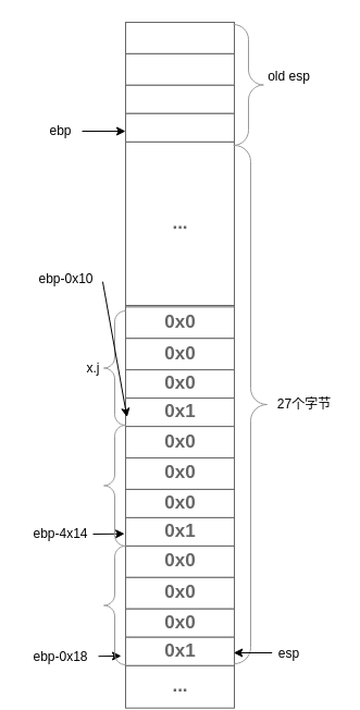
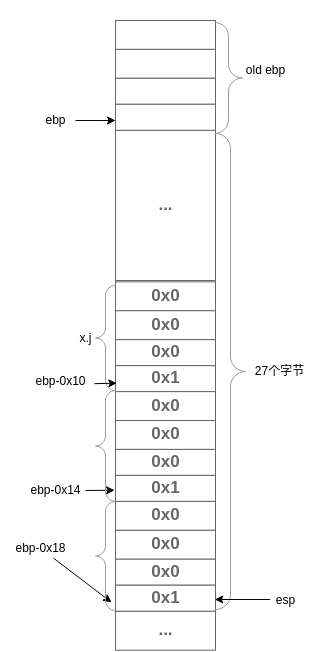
  <mxCell id="0" />
  <mxCell id="1" parent="0" />
  <mxCell id="2" value="" style="strokeWidth=1;shadow=0;dashed=0;align=center;html=1;shape=mxgraph.mockup.containers.rrect;rSize=0;strokeColor=#666666;" parent="1" vertex="1"><mxGeometry x="115" y="20" width="100" height="600" as="geometry" /></mxCell>
  <mxCell id="3" value="..." style="strokeColor=inherit;fillColor=inherit;gradientColor=inherit;strokeWidth=1;shadow=0;dashed=0;align=center;html=1;shape=mxgraph.mockup.containers.rrect;rSize=0;fontSize=17;fontColor=#666666;fontStyle=1;resizeWidth=1;" parent="2" vertex="1"><mxGeometry y="1" width="100" height="39" relative="1" as="geometry"><mxPoint y="-9.3" as="offset" /></mxGeometry></mxCell>
  <mxCell id="4" value="..." style="strokeColor=inherit;fillColor=inherit;gradientColor=inherit;strokeWidth=1;shadow=0;dashed=0;align=center;html=1;shape=mxgraph.mockup.containers.rrect;rSize=0;fontSize=17;fontColor=#666666;fontStyle=1;resizeWidth=1;" parent="2" vertex="1"><mxGeometry y="109.78" width="100" height="150.22" as="geometry" /></mxCell>
  <mxCell id="5" value="" style="strokeColor=inherit;fillColor=inherit;gradientColor=inherit;strokeWidth=1;shadow=0;dashed=0;align=center;html=1;shape=mxgraph.mockup.containers.rrect;rSize=0;fontSize=17;fontColor=#666666;fontStyle=1;resizeWidth=1;" parent="2" vertex="1"><mxGeometry width="100" height="28.889" as="geometry" /></mxCell>
  <mxCell id="6" value="" style="strokeColor=inherit;fillColor=inherit;gradientColor=inherit;strokeWidth=1;shadow=0;dashed=0;align=center;html=1;shape=mxgraph.mockup.containers.rrect;rSize=0;fontSize=17;fontColor=#666666;fontStyle=1;resizeWidth=1;" parent="2" vertex="1"><mxGeometry y="28.889" width="100" height="28.889" as="geometry" /></mxCell>
  <mxCell id="7" value="" style="strokeColor=inherit;fillColor=inherit;gradientColor=inherit;strokeWidth=1;shadow=0;dashed=0;align=center;html=1;shape=mxgraph.mockup.containers.rrect;rSize=0;fontSize=17;fontColor=#666666;fontStyle=1;resizeWidth=1;" parent="2" vertex="1"><mxGeometry x="-2.274e-13" y="57.78" width="100" height="26" as="geometry" /></mxCell>
  <mxCell id="8" value="" style="strokeColor=inherit;fillColor=inherit;gradientColor=inherit;strokeWidth=1;shadow=0;dashed=0;align=center;html=1;shape=mxgraph.mockup.containers.rrect;rSize=0;fontSize=17;fontColor=#666666;fontStyle=1;resizeWidth=1;" parent="2" vertex="1"><mxGeometry x="-2.274e-13" y="83.78" width="100" height="26" as="geometry" /></mxCell>
  <mxCell id="9" value="0x0" style="strokeColor=inherit;fillColor=inherit;gradientColor=inherit;strokeWidth=1;shadow=0;dashed=0;align=center;html=1;shape=mxgraph.mockup.containers.rrect;rSize=0;fontSize=17;fontColor=#666666;fontStyle=1;resizeWidth=1;" parent="2" vertex="1"><mxGeometry y="261.36" width="100" height="28.889" as="geometry" /></mxCell>
  <mxCell id="10" value="0x0" style="strokeColor=inherit;fillColor=inherit;gradientColor=inherit;strokeWidth=1;shadow=0;dashed=0;align=center;html=1;shape=mxgraph.mockup.containers.rrect;rSize=0;fontSize=17;fontColor=#666666;fontStyle=1;resizeWidth=1;" parent="2" vertex="1"><mxGeometry y="290.249" width="100" height="28.889" as="geometry" /></mxCell>
  <mxCell id="11" value="0x0" style="strokeColor=inherit;fillColor=inherit;gradientColor=inherit;strokeWidth=1;shadow=0;dashed=0;align=center;html=1;shape=mxgraph.mockup.containers.rrect;rSize=0;fontSize=17;fontColor=#666666;fontStyle=1;resizeWidth=1;" parent="2" vertex="1"><mxGeometry x="-2.274e-13" y="319.14" width="100" height="26" as="geometry" /></mxCell>
  <mxCell id="12" value="0x1" style="strokeColor=inherit;fillColor=inherit;gradientColor=inherit;strokeWidth=1;shadow=0;dashed=0;align=center;html=1;shape=mxgraph.mockup.containers.rrect;rSize=0;fontSize=17;fontColor=#666666;fontStyle=1;resizeWidth=1;" parent="2" vertex="1"><mxGeometry x="-2.274e-13" y="345.14" width="100" height="26" as="geometry" /></mxCell>
  <mxCell id="13" value="0x0" style="strokeColor=inherit;fillColor=inherit;gradientColor=inherit;strokeWidth=1;shadow=0;dashed=0;align=center;html=1;shape=mxgraph.mockup.containers.rrect;rSize=0;fontSize=17;fontColor=#666666;fontStyle=1;resizeWidth=1;" parent="2" vertex="1"><mxGeometry y="371.14" width="100" height="28.889" as="geometry" /></mxCell>
  <mxCell id="14" value="0x0" style="strokeColor=inherit;fillColor=inherit;gradientColor=inherit;strokeWidth=1;shadow=0;dashed=0;align=center;html=1;shape=mxgraph.mockup.containers.rrect;rSize=0;fontSize=17;fontColor=#666666;fontStyle=1;resizeWidth=1;" parent="2" vertex="1"><mxGeometry y="400.029" width="100" height="28.889" as="geometry" /></mxCell>
  <mxCell id="15" value="0x0" style="strokeColor=inherit;fillColor=inherit;gradientColor=inherit;strokeWidth=1;shadow=0;dashed=0;align=center;html=1;shape=mxgraph.mockup.containers.rrect;rSize=0;fontSize=17;fontColor=#666666;fontStyle=1;resizeWidth=1;" parent="2" vertex="1"><mxGeometry x="-2.274e-13" y="428.92" width="100" height="26" as="geometry" /></mxCell>
  <mxCell id="16" value="0x1" style="strokeColor=inherit;fillColor=inherit;gradientColor=inherit;strokeWidth=1;shadow=0;dashed=0;align=center;html=1;shape=mxgraph.mockup.containers.rrect;rSize=0;fontSize=17;fontColor=#666666;fontStyle=1;resizeWidth=1;" parent="2" vertex="1"><mxGeometry x="-2.274e-13" y="454.92" width="100" height="26" as="geometry" /></mxCell>
  <mxCell id="17" value="0x0" style="strokeColor=inherit;fillColor=inherit;gradientColor=inherit;strokeWidth=1;shadow=0;dashed=0;align=center;html=1;shape=mxgraph.mockup.containers.rrect;rSize=0;fontSize=17;fontColor=#666666;fontStyle=1;resizeWidth=1;" parent="2" vertex="1"><mxGeometry y="480.92" width="100" height="28.889" as="geometry" /></mxCell>
  <mxCell id="18" value="0x0" style="strokeColor=inherit;fillColor=inherit;gradientColor=inherit;strokeWidth=1;shadow=0;dashed=0;align=center;html=1;shape=mxgraph.mockup.containers.rrect;rSize=0;fontSize=17;fontColor=#666666;fontStyle=1;resizeWidth=1;" parent="2" vertex="1"><mxGeometry y="509.809" width="100" height="28.889" as="geometry" /></mxCell>
  <mxCell id="19" value="0x0" style="strokeColor=inherit;fillColor=inherit;gradientColor=inherit;strokeWidth=1;shadow=0;dashed=0;align=center;html=1;shape=mxgraph.mockup.containers.rrect;rSize=0;fontSize=17;fontColor=#666666;fontStyle=1;resizeWidth=1;" parent="2" vertex="1"><mxGeometry x="-2.274e-13" y="538.7" width="100" height="26" as="geometry" /></mxCell>
  <mxCell id="20" value="0x1" style="strokeColor=inherit;fillColor=inherit;gradientColor=inherit;strokeWidth=1;shadow=0;dashed=0;align=center;html=1;shape=mxgraph.mockup.containers.rrect;rSize=0;fontSize=17;fontColor=#666666;fontStyle=1;resizeWidth=1;" parent="2" vertex="1"><mxGeometry x="-2.274e-13" y="564.7" width="100" height="26" as="geometry" /></mxCell>
  <mxCell id="21" value="" style="labelPosition=right;align=left;strokeWidth=1;shape=mxgraph.mockup.markup.curlyBrace;html=1;shadow=0;dashed=0;strokeColor=#999999;direction=north;fillColor=#000000;rotation=-180;" parent="1" vertex="1"><mxGeometry x="213" y="22" width="30" height="111" as="geometry" /></mxCell>
- <mxCell id="22" value="old esp" style="text;html=1;align=center;verticalAlign=middle;resizable=0;points=[];autosize=1;" parent="1" vertex="1"><mxGeometry x="240" y="60" width="50" height="20" as="geometry" /></mxCell>
+ <mxCell id="22" value="old ebp" style="text;html=1;align=center;verticalAlign=middle;resizable=0;points=[];autosize=1;" parent="1" vertex="1"><mxGeometry x="240" y="60" width="50" height="20" as="geometry" /></mxCell>
  <mxCell id="23" value="" style="labelPosition=right;align=left;strokeWidth=1;shape=mxgraph.mockup.markup.curlyBrace;html=1;shadow=0;dashed=0;strokeColor=#999999;direction=north;fillColor=#000000;rotation=-180;" parent="1" vertex="1"><mxGeometry x="215" y="133" width="30" height="476" as="geometry" /></mxCell>
  <mxCell id="24" value="" style="endArrow=classic;html=1;" parent="1" edge="1"><mxGeometry width="50" height="50" relative="1" as="geometry"><mxPoint x="75" y="120" as="sourcePoint" /><mxPoint x="115" y="120.046" as="targetPoint" /></mxGeometry></mxCell>
  <mxCell id="25" value="ebp" style="text;html=1;align=center;verticalAlign=middle;resizable=0;points=[];autosize=1;" parent="1" vertex="1"><mxGeometry x="35" y="110" width="40" height="20" as="geometry" /></mxCell>
- <mxCell id="26" value="ebp-0x10" style="text;html=1;align=center;verticalAlign=middle;resizable=0;points=[];autosize=1;" parent="1" vertex="1"><mxGeometry x="25" y="246.14" width="70" height="20" as="geometry" /></mxCell>
+ <mxCell id="26" value="ebp-0x10" style="text;html=1;align=center;verticalAlign=middle;resizable=0;points=[];autosize=1;" parent="1" vertex="1"><mxGeometry x="25" y="371.14" width="70" height="20" as="geometry" /></mxCell>
  <mxCell id="27" value="" style="labelPosition=right;align=left;strokeWidth=1;shape=mxgraph.mockup.markup.curlyBrace;html=1;shadow=0;dashed=0;strokeColor=#999999;direction=north;fillColor=#000000;" parent="1" vertex="1"><mxGeometry x="95" y="285" width="20" height="105" as="geometry" /></mxCell>
  <mxCell id="28" value="x.j" style="text;html=1;align=center;verticalAlign=middle;resizable=0;points=[];autosize=1;" parent="1" vertex="1"><mxGeometry x="70" y="327.5" width="30" height="20" as="geometry" /></mxCell>
  <mxCell id="29" value="" style="endArrow=classic;html=1;entryX=0.013;entryY=0.672;entryDx=0;entryDy=0;entryPerimeter=0;exitX=0.985;exitY=0.603;exitDx=0;exitDy=0;exitPerimeter=0;" parent="1" source="26" target="12" edge="1"><mxGeometry width="50" height="50" relative="1" as="geometry"><mxPoint x="225" y="210" as="sourcePoint" /><mxPoint x="275" y="160" as="targetPoint" /></mxGeometry></mxCell>
  <mxCell id="30" value="27个字节" style="text;html=1;align=center;verticalAlign=middle;resizable=0;points=[];autosize=1;" parent="1" vertex="1"><mxGeometry x="249" y="361" width="60" height="20" as="geometry" /></mxCell>
  <mxCell id="31" value="" style="endArrow=classic;html=1;entryX=-0.009;entryY=0.569;entryDx=0;entryDy=0;entryPerimeter=0;" parent="1" target="16" edge="1"><mxGeometry width="50" height="50" relative="1" as="geometry"><mxPoint x="85" y="490" as="sourcePoint" /><mxPoint x="205" y="320" as="targetPoint" /></mxGeometry></mxCell>
- <mxCell id="32" value="ebp-4x14" style="text;html=1;align=center;verticalAlign=middle;resizable=0;points=[];autosize=1;" parent="1" vertex="1"><mxGeometry x="20" y="480" width="70" height="20" as="geometry" /></mxCell>
- <mxCell id="33" value="ebp-0x18" style="text;html=1;align=center;verticalAlign=middle;resizable=0;points=[];autosize=1;" parent="1" vertex="1"><mxGeometry x="20" y="592.7" width="70" height="20" as="geometry" /></mxCell>
+ <mxCell id="32" value="ebp-0x14" style="text;html=1;align=center;verticalAlign=middle;resizable=0;points=[];autosize=1;" parent="1" vertex="1"><mxGeometry x="20" y="480" width="70" height="20" as="geometry" /></mxCell>
+ <mxCell id="33" value="ebp-0x18" style="text;html=1;align=center;verticalAlign=middle;resizable=0;points=[];autosize=1;" parent="1" vertex="1"><mxGeometry x="5" y="537.7" width="70" height="20" as="geometry" /></mxCell>
  <mxCell id="34" value="" style="endArrow=classic;html=1;entryX=-0.04;entryY=0.661;entryDx=0;entryDy=0;entryPerimeter=0;" parent="1" source="33" target="20" edge="1"><mxGeometry width="50" height="50" relative="1" as="geometry"><mxPoint x="155" y="570" as="sourcePoint" /><mxPoint x="205" y="520" as="targetPoint" /></mxGeometry></mxCell>
  <mxCell id="35" value="" style="labelPosition=right;align=left;strokeWidth=1;shape=mxgraph.mockup.markup.curlyBrace;html=1;shadow=0;dashed=0;strokeColor=#999999;direction=north;fillColor=#000000;" parent="1" vertex="1"><mxGeometry x="95" y="500.92" width="20" height="109.08" as="geometry" /></mxCell>
  <mxCell id="36" value="" style="labelPosition=right;align=left;strokeWidth=1;shape=mxgraph.mockup.markup.curlyBrace;html=1;shadow=0;dashed=0;strokeColor=#999999;direction=north;fillColor=#000000;" parent="1" vertex="1"><mxGeometry x="95" y="390" width="20" height="110.92" as="geometry" /></mxCell>
- <mxCell id="37" value="esp" style="text;html=1;align=center;verticalAlign=middle;resizable=0;points=[];autosize=1;" vertex="1" parent="1"><mxGeometry x="250" y="589.7" width="30" height="20" as="geometry" /></mxCell>
+ <mxCell id="37" value="esp" style="text;html=1;align=center;verticalAlign=middle;resizable=0;points=[];autosize=1;" vertex="1" parent="1"><mxGeometry x="270" y="589.7" width="30" height="20" as="geometry" /></mxCell>
  <mxCell id="38" value="" style="endArrow=classic;html=1;entryX=0.993;entryY=0.742;entryDx=0;entryDy=0;entryPerimeter=0;exitX=-0.011;exitY=0.465;exitDx=0;exitDy=0;exitPerimeter=0;" edge="1" parent="1" source="37"><mxGeometry width="50" height="50" relative="1" as="geometry"><mxPoint x="255" y="599" as="sourcePoint" /><mxPoint x="214.3" y="598.992" as="targetPoint" /></mxGeometry></mxCell>
